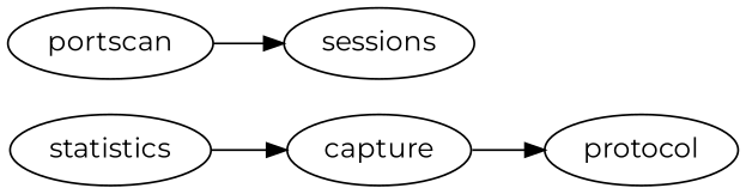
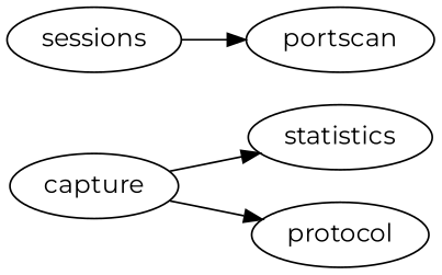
  digraph {
    fontname=Montserrat
    rankdir=LR
    node [fontname=Montserrat]
    edge [fontname=Montserrat]
    capture
    statistics
    protocol
    sessions
    portscan
-   statistics -> capture
+   capture -> statistics
    capture -> protocol
-   portscan -> sessions
+   sessions -> portscan
  }
